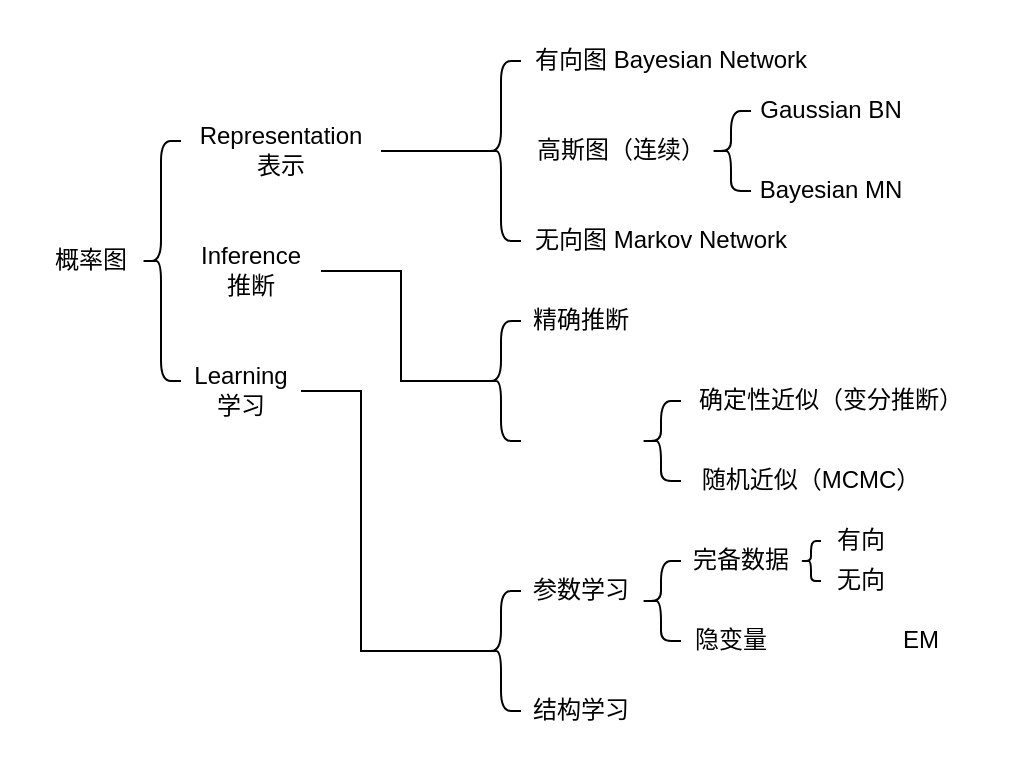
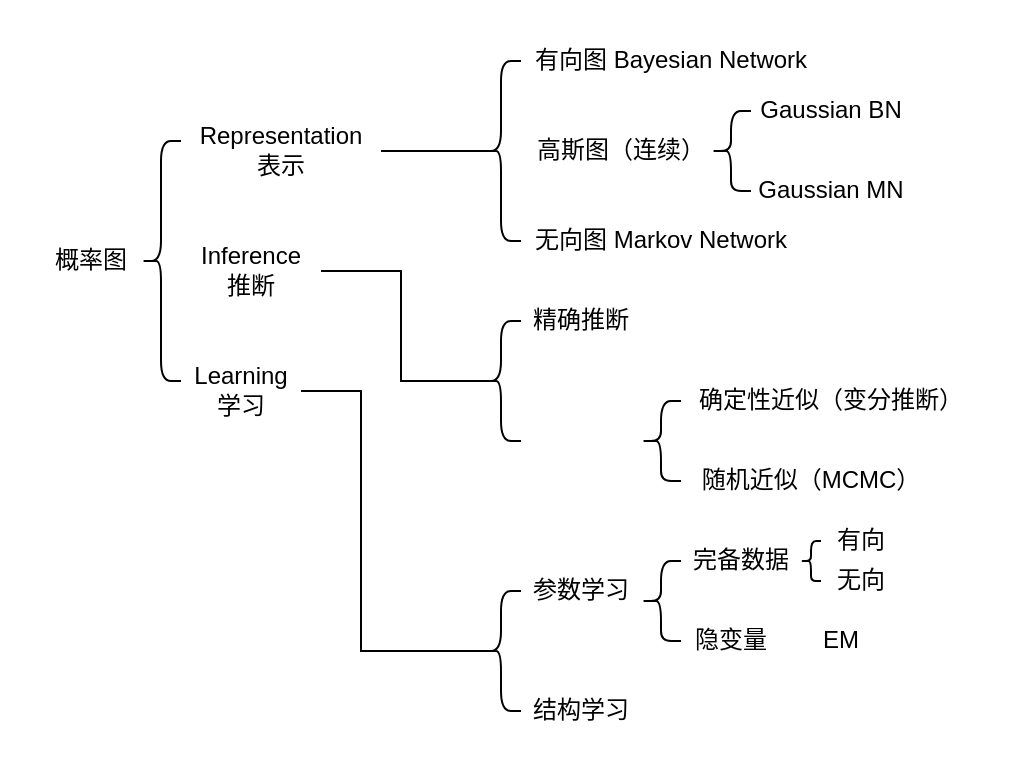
  <mxCell id="0" />
  <mxCell id="1" parent="0" />
  <mxCell id="2" value="概率图" style="text;html=1;align=center;verticalAlign=middle;resizable=0;points=[];autosize=1;strokeColor=none;fillColor=none;" vertex="1" parent="1"><mxGeometry x="20" y="120" width="50" height="20" as="geometry" /></mxCell>
  <mxCell id="3" style="edgeStyle=orthogonalEdgeStyle;rounded=0;orthogonalLoop=1;jettySize=auto;html=1;entryX=0.1;entryY=0.5;entryDx=0;entryDy=0;entryPerimeter=0;endArrow=none;endFill=0;" edge="1" parent="1" source="4" target="10"><mxGeometry relative="1" as="geometry" /></mxCell>
  <mxCell id="4" value="Representation&lt;br&gt;表示" style="text;html=1;align=center;verticalAlign=middle;resizable=0;points=[];autosize=1;strokeColor=none;fillColor=none;" vertex="1" parent="1"><mxGeometry x="90" y="60" width="100" height="30" as="geometry" /></mxCell>
  <mxCell id="5" value="" style="shape=curlyBracket;whiteSpace=wrap;html=1;rounded=1;" vertex="1" parent="1"><mxGeometry x="70" y="70" width="20" height="120" as="geometry" /></mxCell>
  <mxCell id="6" style="edgeStyle=orthogonalEdgeStyle;rounded=0;orthogonalLoop=1;jettySize=auto;html=1;endArrow=none;endFill=0;entryX=0.1;entryY=0.5;entryDx=0;entryDy=0;entryPerimeter=0;" edge="1" parent="1" source="7" target="14"><mxGeometry relative="1" as="geometry"><mxPoint x="210" y="190" as="targetPoint" /><Array as="points"><mxPoint x="200" y="135" /><mxPoint x="200" y="190" /></Array></mxGeometry></mxCell>
  <mxCell id="7" value="Inference&lt;br&gt;推断" style="text;html=1;align=center;verticalAlign=middle;resizable=0;points=[];autosize=1;strokeColor=none;fillColor=none;" vertex="1" parent="1"><mxGeometry x="90" y="120" width="70" height="30" as="geometry" /></mxCell>
  <mxCell id="8" style="edgeStyle=orthogonalEdgeStyle;rounded=0;orthogonalLoop=1;jettySize=auto;html=1;entryX=0.1;entryY=0.5;entryDx=0;entryDy=0;entryPerimeter=0;endArrow=none;endFill=0;" edge="1" parent="1" source="9" target="22"><mxGeometry relative="1" as="geometry"><Array as="points"><mxPoint x="180" y="195" /><mxPoint x="180" y="325" /></Array></mxGeometry></mxCell>
  <mxCell id="9" value="Learning&lt;br&gt;学习" style="text;html=1;align=center;verticalAlign=middle;resizable=0;points=[];autosize=1;strokeColor=none;fillColor=none;" vertex="1" parent="1"><mxGeometry x="90" y="180" width="60" height="30" as="geometry" /></mxCell>
  <mxCell id="10" value="" style="shape=curlyBracket;whiteSpace=wrap;html=1;rounded=1;" vertex="1" parent="1"><mxGeometry x="240" y="30" width="20" height="90" as="geometry" /></mxCell>
  <mxCell id="11" value="有向图 Bayesian Network" style="text;html=1;align=center;verticalAlign=middle;resizable=0;points=[];autosize=1;strokeColor=none;fillColor=none;" vertex="1" parent="1"><mxGeometry x="260" y="20" width="150" height="20" as="geometry" /></mxCell>
  <mxCell id="12" value="高斯图（连续）" style="text;html=1;align=center;verticalAlign=middle;resizable=0;points=[];autosize=1;strokeColor=none;fillColor=none;" vertex="1" parent="1"><mxGeometry x="260" y="65" width="100" height="20" as="geometry" /></mxCell>
  <mxCell id="13" value="无向图 Markov Network" style="text;html=1;align=center;verticalAlign=middle;resizable=0;points=[];autosize=1;strokeColor=none;fillColor=none;" vertex="1" parent="1"><mxGeometry x="260" y="110" width="140" height="20" as="geometry" /></mxCell>
  <mxCell id="14" value="" style="shape=curlyBracket;whiteSpace=wrap;html=1;rounded=1;" vertex="1" parent="1"><mxGeometry x="240" y="160" width="20" height="60" as="geometry" /></mxCell>
  <mxCell id="15" value="Gaussian BN" style="text;html=1;align=center;verticalAlign=middle;resizable=0;points=[];autosize=1;strokeColor=none;fillColor=none;" vertex="1" parent="1"><mxGeometry x="370" y="45" width="90" height="20" as="geometry" /></mxCell>
- <mxCell id="16" value="Bayesian MN" style="text;html=1;align=center;verticalAlign=middle;resizable=0;points=[];autosize=1;strokeColor=none;fillColor=none;" vertex="1" parent="1"><mxGeometry x="370" y="85" width="90" height="20" as="geometry" /></mxCell>
+ <mxCell id="16" value="Gaussian MN" style="text;html=1;align=center;verticalAlign=middle;resizable=0;points=[];autosize=1;strokeColor=none;fillColor=none;" vertex="1" parent="1"><mxGeometry x="370" y="85" width="90" height="20" as="geometry" /></mxCell>
  <mxCell id="17" value="" style="shape=curlyBracket;whiteSpace=wrap;html=1;rounded=1;" vertex="1" parent="1"><mxGeometry x="355" y="55" width="20" height="40" as="geometry" /></mxCell>
  <mxCell id="18" value="精确推断" style="text;html=1;align=center;verticalAlign=middle;resizable=0;points=[];autosize=1;strokeColor=none;fillColor=none;" vertex="1" parent="1"><mxGeometry x="260" y="150" width="60" height="20" as="geometry" /></mxCell>
  <mxCell id="19" value="" style="shape=curlyBracket;whiteSpace=wrap;html=1;rounded=1;size=0.5;" vertex="1" parent="1"><mxGeometry x="320" y="200" width="20" height="40" as="geometry" /></mxCell>
  <mxCell id="20" value="确定性近似（变分推断）" style="text;html=1;align=center;verticalAlign=middle;resizable=0;points=[];autosize=1;strokeColor=none;fillColor=none;" vertex="1" parent="1"><mxGeometry x="340" y="190" width="150" height="20" as="geometry" /></mxCell>
  <mxCell id="21" value="随机近似（MCMC）" style="text;html=1;align=center;verticalAlign=middle;resizable=0;points=[];autosize=1;strokeColor=none;fillColor=none;" vertex="1" parent="1"><mxGeometry x="340" y="230" width="130" height="20" as="geometry" /></mxCell>
  <mxCell id="22" value="" style="shape=curlyBracket;whiteSpace=wrap;html=1;rounded=1;" vertex="1" parent="1"><mxGeometry x="240" y="295" width="20" height="60" as="geometry" /></mxCell>
  <mxCell id="23" value="" style="shape=curlyBracket;whiteSpace=wrap;html=1;rounded=1;size=0.5;" vertex="1" parent="1"><mxGeometry x="320" y="280" width="20" height="40" as="geometry" /></mxCell>
  <mxCell id="24" value="参数学习" style="text;html=1;align=center;verticalAlign=middle;resizable=0;points=[];autosize=1;strokeColor=none;fillColor=none;" vertex="1" parent="1"><mxGeometry x="260" y="285" width="60" height="20" as="geometry" /></mxCell>
  <mxCell id="25" value="结构学习" style="text;html=1;align=center;verticalAlign=middle;resizable=0;points=[];autosize=1;strokeColor=none;fillColor=none;" vertex="1" parent="1"><mxGeometry x="260" y="345" width="60" height="20" as="geometry" /></mxCell>
  <mxCell id="26" value="完备数据" style="text;html=1;align=center;verticalAlign=middle;resizable=0;points=[];autosize=1;strokeColor=none;fillColor=none;" vertex="1" parent="1"><mxGeometry x="340" y="270" width="60" height="20" as="geometry" /></mxCell>
  <mxCell id="27" value="" style="shape=curlyBracket;whiteSpace=wrap;html=1;rounded=1;" vertex="1" parent="1"><mxGeometry x="400" y="270" width="10" height="20" as="geometry" /></mxCell>
  <mxCell id="28" value="有向" style="text;html=1;align=center;verticalAlign=middle;resizable=0;points=[];autosize=1;strokeColor=none;fillColor=none;" vertex="1" parent="1"><mxGeometry x="410" y="260" width="40" height="20" as="geometry" /></mxCell>
  <mxCell id="29" value="无向" style="text;html=1;align=center;verticalAlign=middle;resizable=0;points=[];autosize=1;strokeColor=none;fillColor=none;" vertex="1" parent="1"><mxGeometry x="410" y="280" width="40" height="20" as="geometry" /></mxCell>
  <mxCell id="30" value="隐变量" style="text;html=1;align=center;verticalAlign=middle;resizable=0;points=[];autosize=1;strokeColor=none;fillColor=none;" vertex="1" parent="1"><mxGeometry x="340" y="310" width="50" height="20" as="geometry" /></mxCell>
- <mxCell id="31" value="EM" style="text;html=1;align=center;verticalAlign=middle;resizable=0;points=[];autosize=1;strokeColor=none;fillColor=none;" vertex="1" parent="1"><mxGeometry x="445" y="310" width="30" height="20" as="geometry" /></mxCell>
+ <mxCell id="31" value="EM" style="text;html=1;align=center;verticalAlign=middle;resizable=0;points=[];autosize=1;strokeColor=none;fillColor=none;" vertex="1" parent="1"><mxGeometry x="405" y="310" width="30" height="20" as="geometry" /></mxCell>
